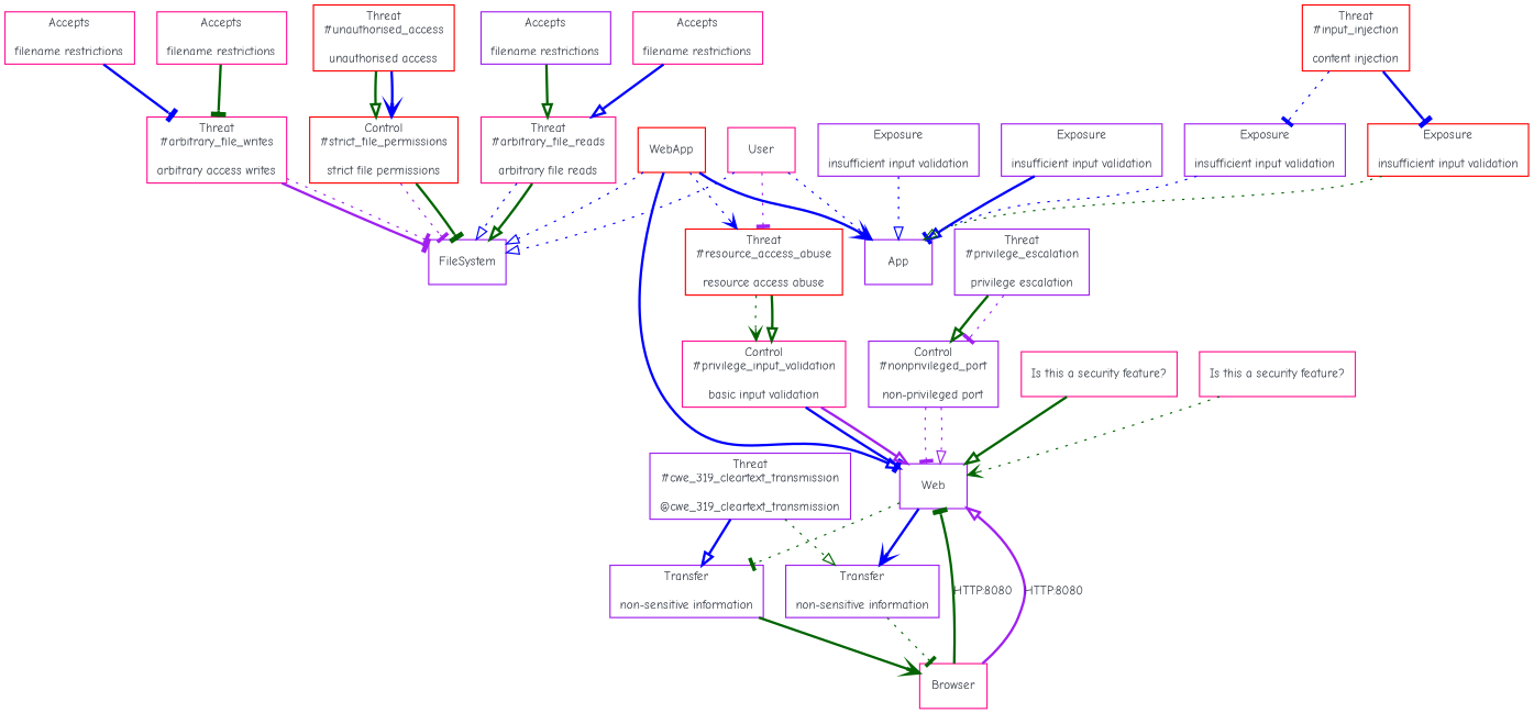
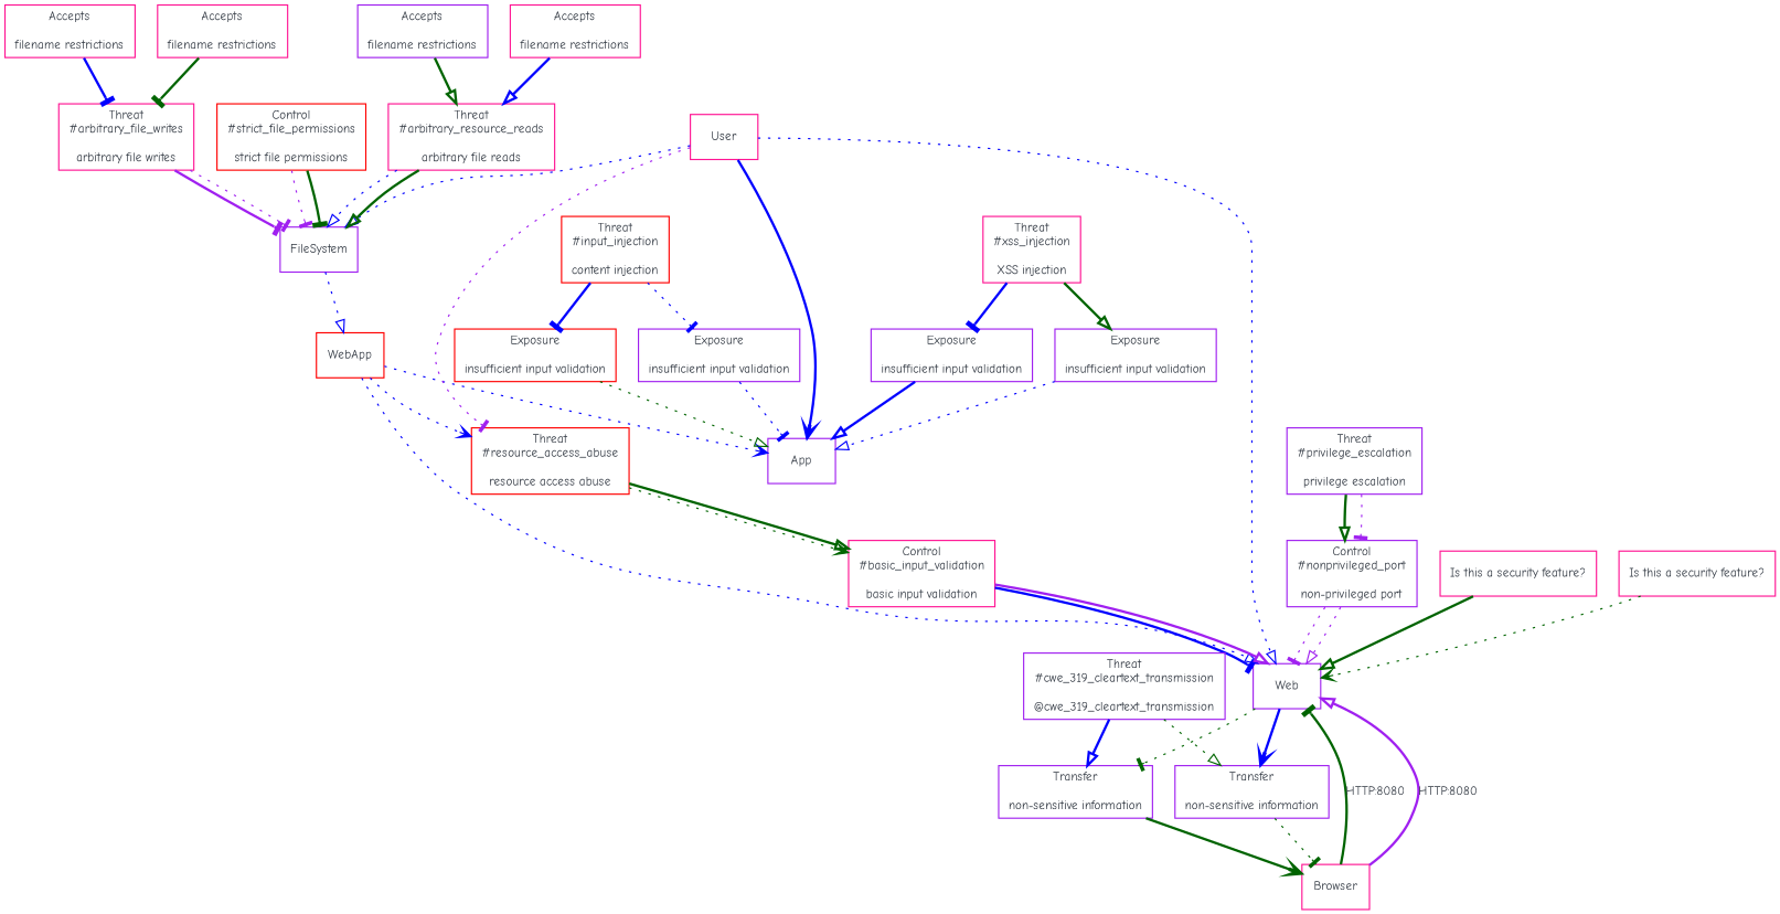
  digraph {
    fontname="Comic Neue"
    rankdir=TB
    node [color=purple fontcolor="#2f3640" fontname="Comic Neue" fontsize=10 shape=rect]
    edge [arrowhead=onormal color=blue fontcolor="#2f3640" fontname="Comic Neue" fontsize=10 style=bold concentrate=true]
    n1 [label=FileSystem]
    n2 [color=red label=WebApp]
    n3 [label=App]
    n4 [label=Web]
    n5 [color=red label="Threat\n#resource_access_abuse\n\nresource access abuse"]
    n6 [label="Transfer\n\nnon-sensitive information"]
    n7 [label="Transfer\n\nnon-sensitive information"]
    n8 [color=deeppink label=Browser]
    n9 [color=deeppink label=User]
-   n10 [color=deeppink label="Threat\n#arbitrary_file_writes\n\narbitrary access writes"]
-   n11 [color=red label="Threat\n#unauthorised_access\n\nunauthorised access"]
+   n10 [color=deeppink label="Threat\n#arbitrary_file_writes\n\narbitrary file writes"]
    n12 [color=red label="Control\n#strict_file_permissions\n\nstrict file permissions"]
-   n13 [color=deeppink label="Threat\n#arbitrary_file_reads\n\narbitrary file reads"]
+   n13 [color=deeppink label="Threat\n#arbitrary_resource_reads\n\narbitrary file reads"]
+   n14 [color=deeppink label="Threat\n#xss_injection\n\nXSS injection"]
    n15 [label="Exposure\n\ninsufficient input validation"]
    n16 [label="Exposure\n\ninsufficient input validation"]
    n17 [color=red label="Threat\n#input_injection\n\ncontent injection"]
    n18 [label="Exposure\n\ninsufficient input validation"]
    n19 [color=red label="Exposure\n\ninsufficient input validation"]
-   n20 [color=deeppink label="Control\n#privilege_input_validation\n\nbasic input validation"]
+   n20 [color=deeppink label="Control\n#basic_input_validation\n\nbasic input validation"]
    n21 [label="Threat\n#privilege_escalation\n\nprivilege escalation"]
    n22 [label="Control\n#nonprivileged_port\n\nnon-privileged port"]
    n23 [label="Threat\n#cwe_319_cleartext_transmission\n\n@cwe_319_cleartext_transmission"]
    n24 [color=deeppink label="Accepts\n\nfilename restrictions"]
    n25 [label="Accepts\n\nfilename restrictions"]
    n26 [color=deeppink label="Accepts\n\nfilename restrictions"]
    n27 [color=deeppink label="Accepts\n\nfilename restrictions"]
    n28 [color=deeppink label="Is this a security feature?"]
    n29 [color=deeppink label="Is this a security feature?"]
-   n2 -> n1 [style=dotted concentrate=""]
-   n2 -> n3 [arrowhead=vee concentrate=""]
-   n2 -> n4 [concentrate=""]
+   n1 -> n2 [style=dotted concentrate=""]
+   n2 -> n3 [arrowhead=vee style=dotted concentrate=""]
+   n2 -> n4 [style=dotted concentrate=""]
    n2 -> n5 [arrowhead=vee style=dotted concentrate=""]
    n4 -> n6 [arrowhead=tee color=darkgreen style=dotted]
    n4 -> n7 [arrowhead=vee]
    n5 -> n20 [arrowhead=vee color=darkgreen style=dotted]
    n5 -> n20 [color=darkgreen]
    n6 -> n8 [arrowhead=vee color=darkgreen]
    n7 -> n8 [arrowhead=tee color=darkgreen style=dotted]
    n8 -> n4 [arrowhead=tee color=darkgreen label="HTTP:8080"]
    n8 -> n4 [color=purple label="HTTP:8080"]
    n9 -> n1 [style=dotted concentrate=""]
-   n9 -> n3 [arrowhead=vee style=dotted concentrate=""]
+   n9 -> n3 [arrowhead=vee concentrate=""]
+   n9 -> n4 [style=dotted concentrate=""]
    n9 -> n5 [arrowhead=tee color=purple style=dotted concentrate=""]
    n10 -> n1 [arrowhead=tee color=purple]
    n10 -> n1 [arrowhead=tee color=purple style=dotted]
-   n11 -> n12 [color=darkgreen]
-   n11 -> n12 [arrowhead=vee]
    n12 -> n1 [arrowhead=tee color=purple style=dotted]
    n12 -> n1 [arrowhead=tee color=darkgreen]
    n13 -> n1 [style=dotted]
    n13 -> n1 [color=darkgreen]
+   n14 -> n15 [color=darkgreen]
+   n14 -> n16 [arrowhead=tee]
    n15 -> n3 [style=dotted]
    n16 -> n3
    n17 -> n18 [arrowhead=tee style=dotted]
    n17 -> n19 [arrowhead=tee]
    n18 -> n3 [arrowhead=tee style=dotted]
    n19 -> n3 [color=darkgreen style=dotted]
    n20 -> n4 [arrowhead=tee]
    n20 -> n4 [color=purple]
    n21 -> n22 [color=darkgreen]
    n21 -> n22 [arrowhead=tee color=purple style=dotted]
    n22 -> n4 [arrowhead=tee color=purple style=dotted]
    n22 -> n4 [color=purple style=dotted]
    n23 -> n6
    n23 -> n7 [color=darkgreen style=dotted]
    n24 -> n10 [arrowhead=tee]
    n25 -> n13 [color=darkgreen]
    n26 -> n10 [arrowhead=tee color=darkgreen]
    n27 -> n13
    n28 -> n4 [color=darkgreen concentrate=""]
    n29 -> n4 [arrowhead=vee color=darkgreen style=dotted concentrate=""]
  }
